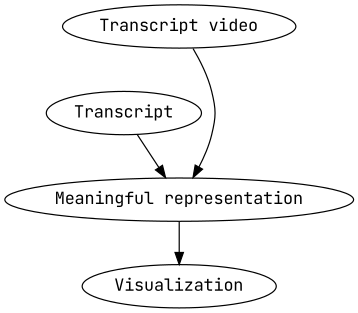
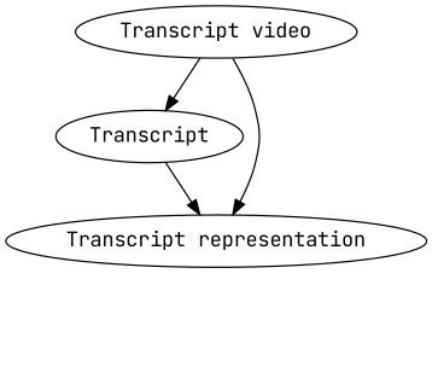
  digraph {
    fontname="JetBrains Mono"
    rankdir=TB
    node [fontname="JetBrains Mono"]
    edge [fontname="JetBrains Mono"]
    n1 [label="Transcript video"]
    Transcript
-   "Meaningful representation"
-   Visualization
+   "Meaningful representation" [label="Transcript representation"]
+   n1 -> Transcript
    n1 -> "Meaningful representation"
    Transcript -> "Meaningful representation"
-   "Meaningful representation" -> Visualization
  }
